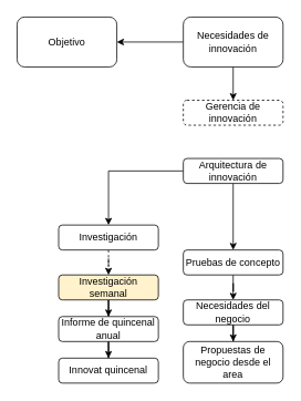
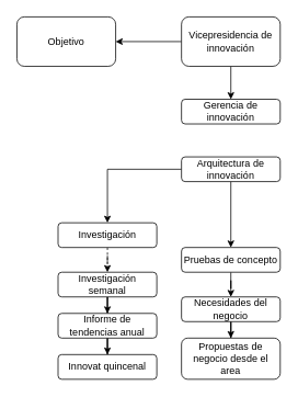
  <mxCell id="0" />
  <mxCell id="1" parent="0" />
  <mxCell id="2" value="" style="edgeStyle=orthogonalEdgeStyle;rounded=0;orthogonalLoop=1;jettySize=auto;html=1;" edge="1" parent="1" source="4" target="5"><mxGeometry relative="1" as="geometry" /></mxCell>
  <mxCell id="3" value="" style="edgeStyle=orthogonalEdgeStyle;rounded=0;orthogonalLoop=1;jettySize=auto;html=1;" edge="1" parent="1" source="4" target="6"><mxGeometry relative="1" as="geometry" /></mxCell>
- <mxCell id="4" value="Necesidades de innovación" style="rounded=1;whiteSpace=wrap;html=1;" vertex="1" parent="1"><mxGeometry x="220" y="20" width="120" height="60" as="geometry" /></mxCell>
+ <mxCell id="4" value="Vicepresidencia de innovación" style="rounded=1;whiteSpace=wrap;html=1;" vertex="1" parent="1"><mxGeometry x="220" y="20" width="120" height="60" as="geometry" /></mxCell>
  <mxCell id="5" value="Objetivo" style="whiteSpace=wrap;html=1;rounded=1;" vertex="1" parent="1"><mxGeometry x="20" y="20" width="120" height="60" as="geometry" /></mxCell>
- <mxCell id="6" value="Gerencia de innovación" style="whiteSpace=wrap;html=1;rounded=1;dashed=1;" vertex="1" parent="1"><mxGeometry x="220" y="120" width="120" height="30" as="geometry" /></mxCell>
+ <mxCell id="6" value="Gerencia de innovación" style="whiteSpace=wrap;html=1;rounded=1;" vertex="1" parent="1"><mxGeometry x="220" y="120" width="120" height="30" as="geometry" /></mxCell>
  <mxCell id="7" value="" style="edgeStyle=orthogonalEdgeStyle;rounded=0;orthogonalLoop=1;jettySize=auto;html=1;" edge="1" parent="1" source="9" target="11"><mxGeometry relative="1" as="geometry" /></mxCell>
  <mxCell id="8" value="" style="edgeStyle=orthogonalEdgeStyle;rounded=0;orthogonalLoop=1;jettySize=auto;html=1;" edge="1" parent="1" source="9" target="13"><mxGeometry relative="1" as="geometry" /></mxCell>
  <mxCell id="9" value="Arquitectura de innovación" style="whiteSpace=wrap;html=1;rounded=1;" vertex="1" parent="1"><mxGeometry x="220" y="190" width="120" height="30" as="geometry" /></mxCell>
  <mxCell id="10" value="" style="edgeStyle=orthogonalEdgeStyle;rounded=0;orthogonalLoop=1;jettySize=auto;html=1;dashed=1;" edge="1" parent="1" source="11" target="15"><mxGeometry relative="1" as="geometry" /></mxCell>
  <mxCell id="11" value="Investigación" style="whiteSpace=wrap;html=1;rounded=1;" vertex="1" parent="1"><mxGeometry x="70" y="270" width="120" height="30" as="geometry" /></mxCell>
  <mxCell id="12" value="" style="edgeStyle=orthogonalEdgeStyle;rounded=0;orthogonalLoop=1;jettySize=auto;html=1;" edge="1" parent="1" source="13" target="20"><mxGeometry relative="1" as="geometry" /></mxCell>
  <mxCell id="13" value="Pruebas de concepto" style="whiteSpace=wrap;html=1;rounded=1;" vertex="1" parent="1"><mxGeometry x="220" y="300" width="120" height="30" as="geometry" /></mxCell>
  <mxCell id="14" value="" style="edgeStyle=orthogonalEdgeStyle;rounded=0;orthogonalLoop=1;jettySize=auto;html=1;" edge="1" parent="1" source="15" target="17"><mxGeometry relative="1" as="geometry" /></mxCell>
- <mxCell id="15" value="Investigación semanal" style="whiteSpace=wrap;html=1;rounded=1;fillColor=#fff2cc;" vertex="1" parent="1"><mxGeometry x="70" y="330" width="120" height="30" as="geometry" /></mxCell>
+ <mxCell id="15" value="Investigación semanal" style="whiteSpace=wrap;html=1;rounded=1;" vertex="1" parent="1"><mxGeometry x="70" y="330" width="120" height="30" as="geometry" /></mxCell>
  <mxCell id="16" value="" style="edgeStyle=orthogonalEdgeStyle;rounded=0;orthogonalLoop=1;jettySize=auto;html=1;" edge="1" parent="1" source="17" target="18"><mxGeometry relative="1" as="geometry" /></mxCell>
- <mxCell id="17" value="Informe de quincenal anual" style="whiteSpace=wrap;html=1;rounded=1;" vertex="1" parent="1"><mxGeometry x="70" y="380" width="120" height="30" as="geometry" /></mxCell>
+ <mxCell id="17" value="Informe de tendencias anual" style="whiteSpace=wrap;html=1;rounded=1;" vertex="1" parent="1"><mxGeometry x="70" y="380" width="120" height="30" as="geometry" /></mxCell>
  <mxCell id="18" value="Innovat quincenal" style="whiteSpace=wrap;html=1;rounded=1;" vertex="1" parent="1"><mxGeometry x="70" y="430" width="120" height="30" as="geometry" /></mxCell>
  <mxCell id="19" style="edgeStyle=orthogonalEdgeStyle;rounded=0;orthogonalLoop=1;jettySize=auto;html=1;entryX=0.5;entryY=0;entryDx=0;entryDy=0;" edge="1" parent="1" source="20" target="21"><mxGeometry relative="1" as="geometry" /></mxCell>
  <mxCell id="20" value="Necesidades del negocio" style="whiteSpace=wrap;html=1;rounded=1;" vertex="1" parent="1"><mxGeometry x="220" y="360" width="120" height="30" as="geometry" /></mxCell>
  <mxCell id="21" value="Propuestas de negocio desde el area" style="whiteSpace=wrap;html=1;rounded=1;" vertex="1" parent="1"><mxGeometry x="220" y="410" width="120" height="50" as="geometry" /></mxCell>
